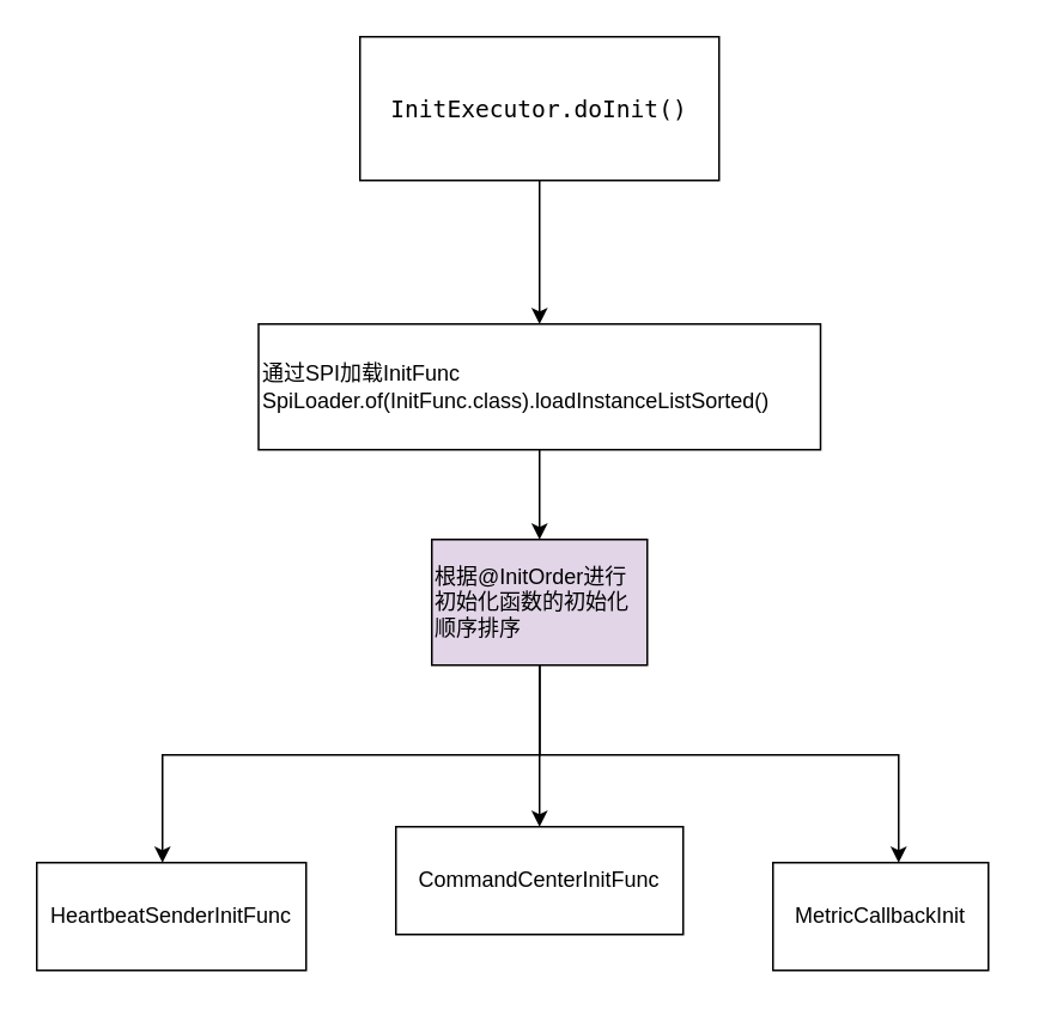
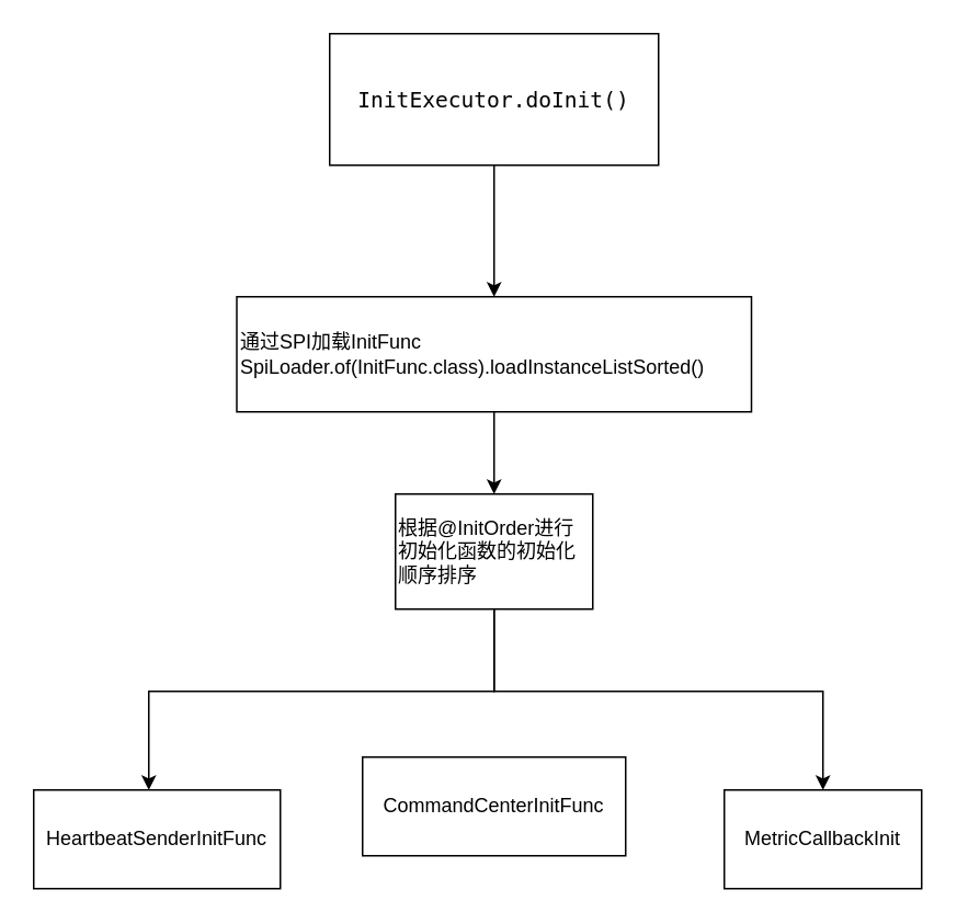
  <mxCell id="0" />
  <mxCell id="1" parent="0" />
  <mxCell id="2" value="" style="edgeStyle=orthogonalEdgeStyle;rounded=0;orthogonalLoop=1;jettySize=auto;html=1;fontColor=default;" edge="1" parent="1" source="3" target="5"><mxGeometry relative="1" as="geometry" /></mxCell>
  <mxCell id="3" value="&lt;pre style=&quot;font-family: &amp;quot;JetBrains Mono&amp;quot;, monospace; font-size: 9.8pt;&quot;&gt;InitExecutor.doInit()&lt;/pre&gt;" style="rounded=0;whiteSpace=wrap;html=1;labelBackgroundColor=none;" vertex="1" parent="1"><mxGeometry x="200" y="20" width="200" height="80" as="geometry" /></mxCell>
  <mxCell id="4" value="" style="edgeStyle=orthogonalEdgeStyle;rounded=0;orthogonalLoop=1;jettySize=auto;html=1;fontColor=default;" edge="1" parent="1" source="5" target="9"><mxGeometry relative="1" as="geometry" /></mxCell>
  <mxCell id="5" value="通过SPI加载InitFunc&lt;br&gt;SpiLoader.of(InitFunc.class).loadInstanceListSorted()" style="whiteSpace=wrap;html=1;rounded=0;labelBackgroundColor=none;align=left;" vertex="1" parent="1"><mxGeometry x="143.5" y="180" width="313" height="70" as="geometry" /></mxCell>
  <mxCell id="6" style="edgeStyle=orthogonalEdgeStyle;rounded=0;orthogonalLoop=1;jettySize=auto;html=1;fontColor=default;" edge="1" parent="1" source="9"><mxGeometry relative="1" as="geometry"><mxPoint x="90" y="480" as="targetPoint" /><Array as="points"><mxPoint x="300" y="420" /><mxPoint x="90" y="420" /></Array></mxGeometry></mxCell>
- <mxCell id="7" style="edgeStyle=orthogonalEdgeStyle;rounded=0;orthogonalLoop=1;jettySize=auto;html=1;fontColor=default;" edge="1" parent="1" source="9" target="11"><mxGeometry relative="1" as="geometry" /></mxCell>
  <mxCell id="8" style="edgeStyle=orthogonalEdgeStyle;rounded=0;orthogonalLoop=1;jettySize=auto;html=1;fontColor=default;" edge="1" parent="1" source="9" target="12"><mxGeometry relative="1" as="geometry"><mxPoint x="500" y="480" as="targetPoint" /><Array as="points"><mxPoint x="300" y="420" /><mxPoint x="500" y="420" /></Array></mxGeometry></mxCell>
- <mxCell id="9" value="根据@InitOrder进行初始化函数的初始化顺序排序" style="whiteSpace=wrap;html=1;align=left;rounded=0;labelBackgroundColor=none;fillColor=#e1d5e7;" vertex="1" parent="1"><mxGeometry x="240" y="300" width="120" height="70" as="geometry" /></mxCell>
+ <mxCell id="9" value="根据@InitOrder进行初始化函数的初始化顺序排序" style="whiteSpace=wrap;html=1;align=left;rounded=0;labelBackgroundColor=none;" vertex="1" parent="1"><mxGeometry x="240" y="300" width="120" height="70" as="geometry" /></mxCell>
  <mxCell id="10" value="HeartbeatSenderInitFunc" style="rounded=0;whiteSpace=wrap;html=1;labelBackgroundColor=none;fontColor=default;" vertex="1" parent="1"><mxGeometry x="20" y="480" width="150" height="60" as="geometry" /></mxCell>
  <mxCell id="11" value="CommandCenterInitFunc" style="rounded=0;whiteSpace=wrap;html=1;labelBackgroundColor=none;fontColor=default;" vertex="1" parent="1"><mxGeometry x="220" y="460" width="160" height="60" as="geometry" /></mxCell>
- <mxCell id="12" value="MetricCallbackInit" style="rounded=0;whiteSpace=wrap;html=1;labelBackgroundColor=none;fontColor=default;" vertex="1" parent="1"><mxGeometry x="430" y="480" width="120" height="60" as="geometry" /></mxCell>
+ <mxCell id="12" value="MetricCallbackInit" style="rounded=0;whiteSpace=wrap;html=1;labelBackgroundColor=none;fontColor=default;" vertex="1" parent="1"><mxGeometry x="440" y="480" width="120" height="60" as="geometry" /></mxCell>
